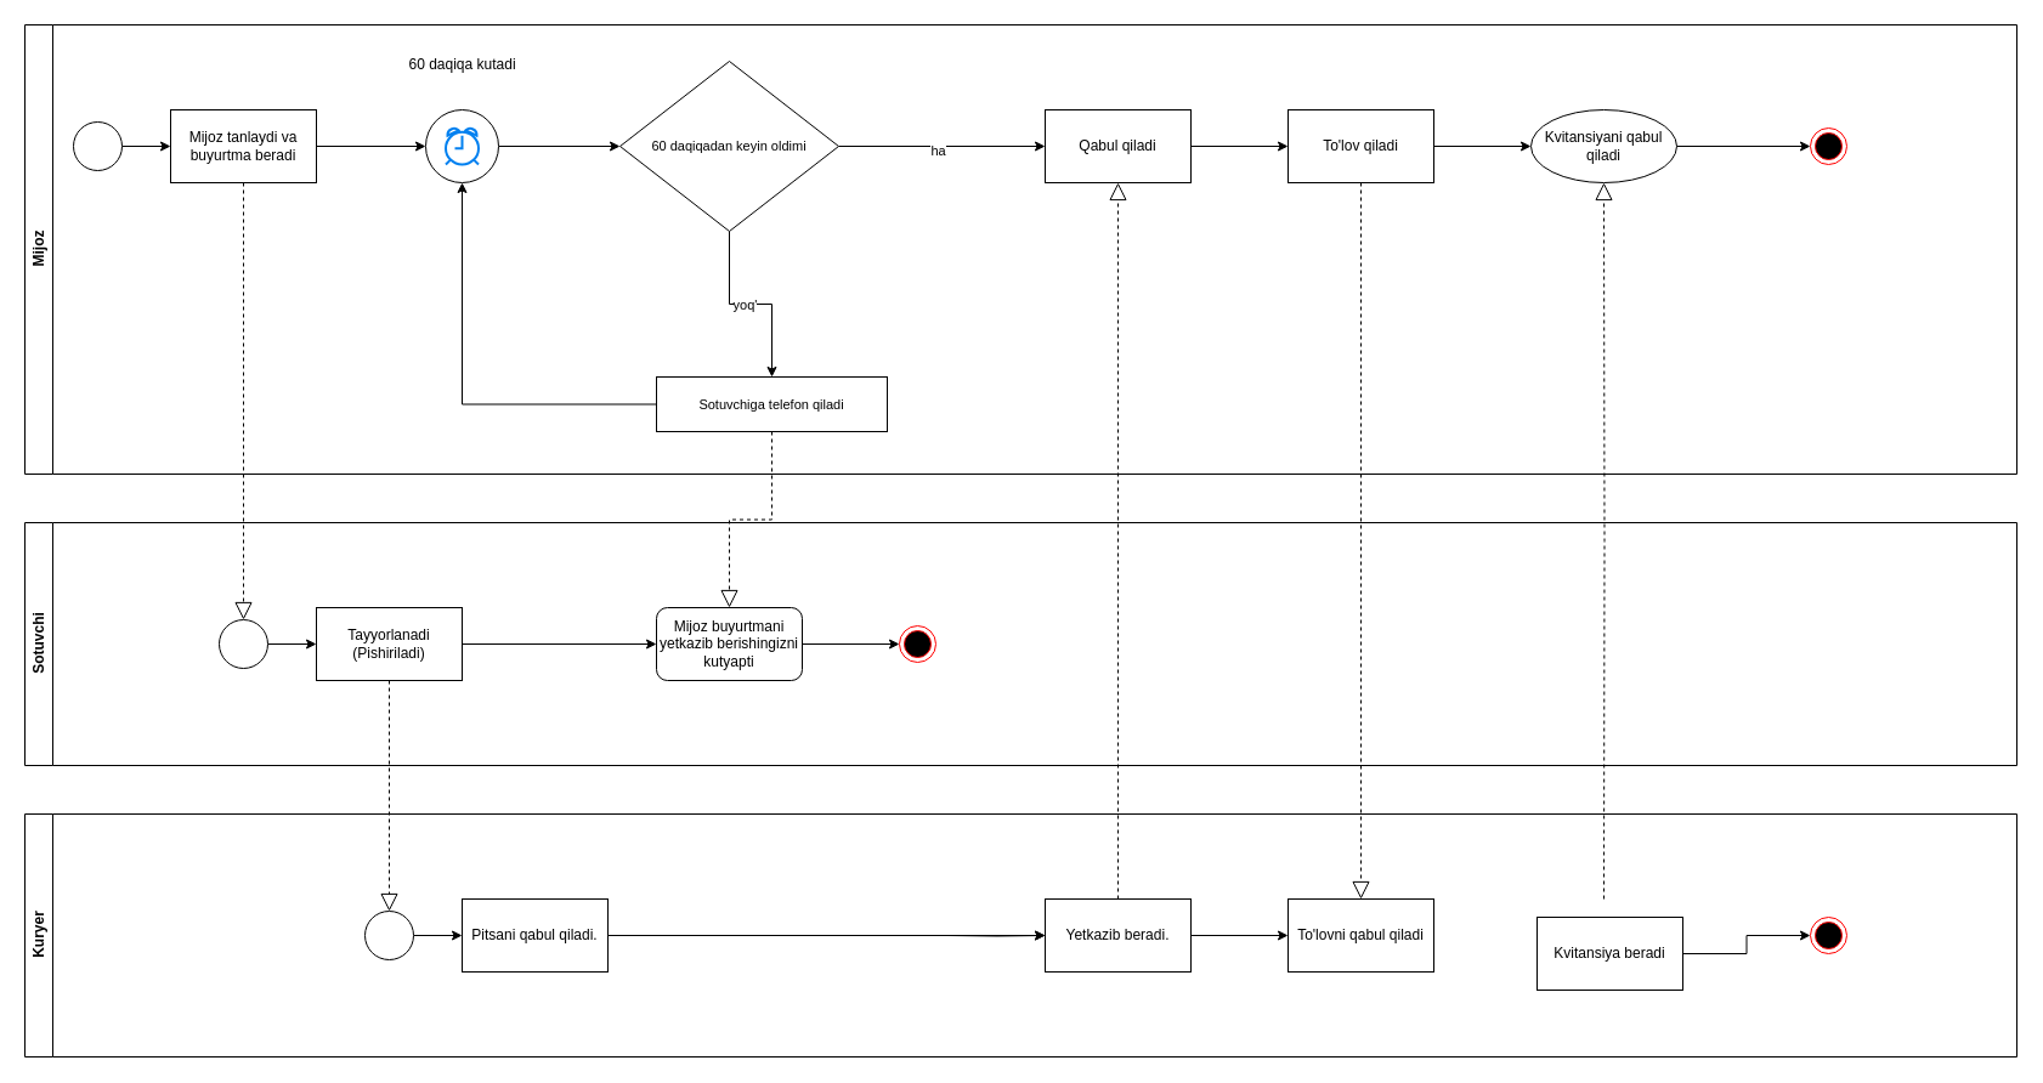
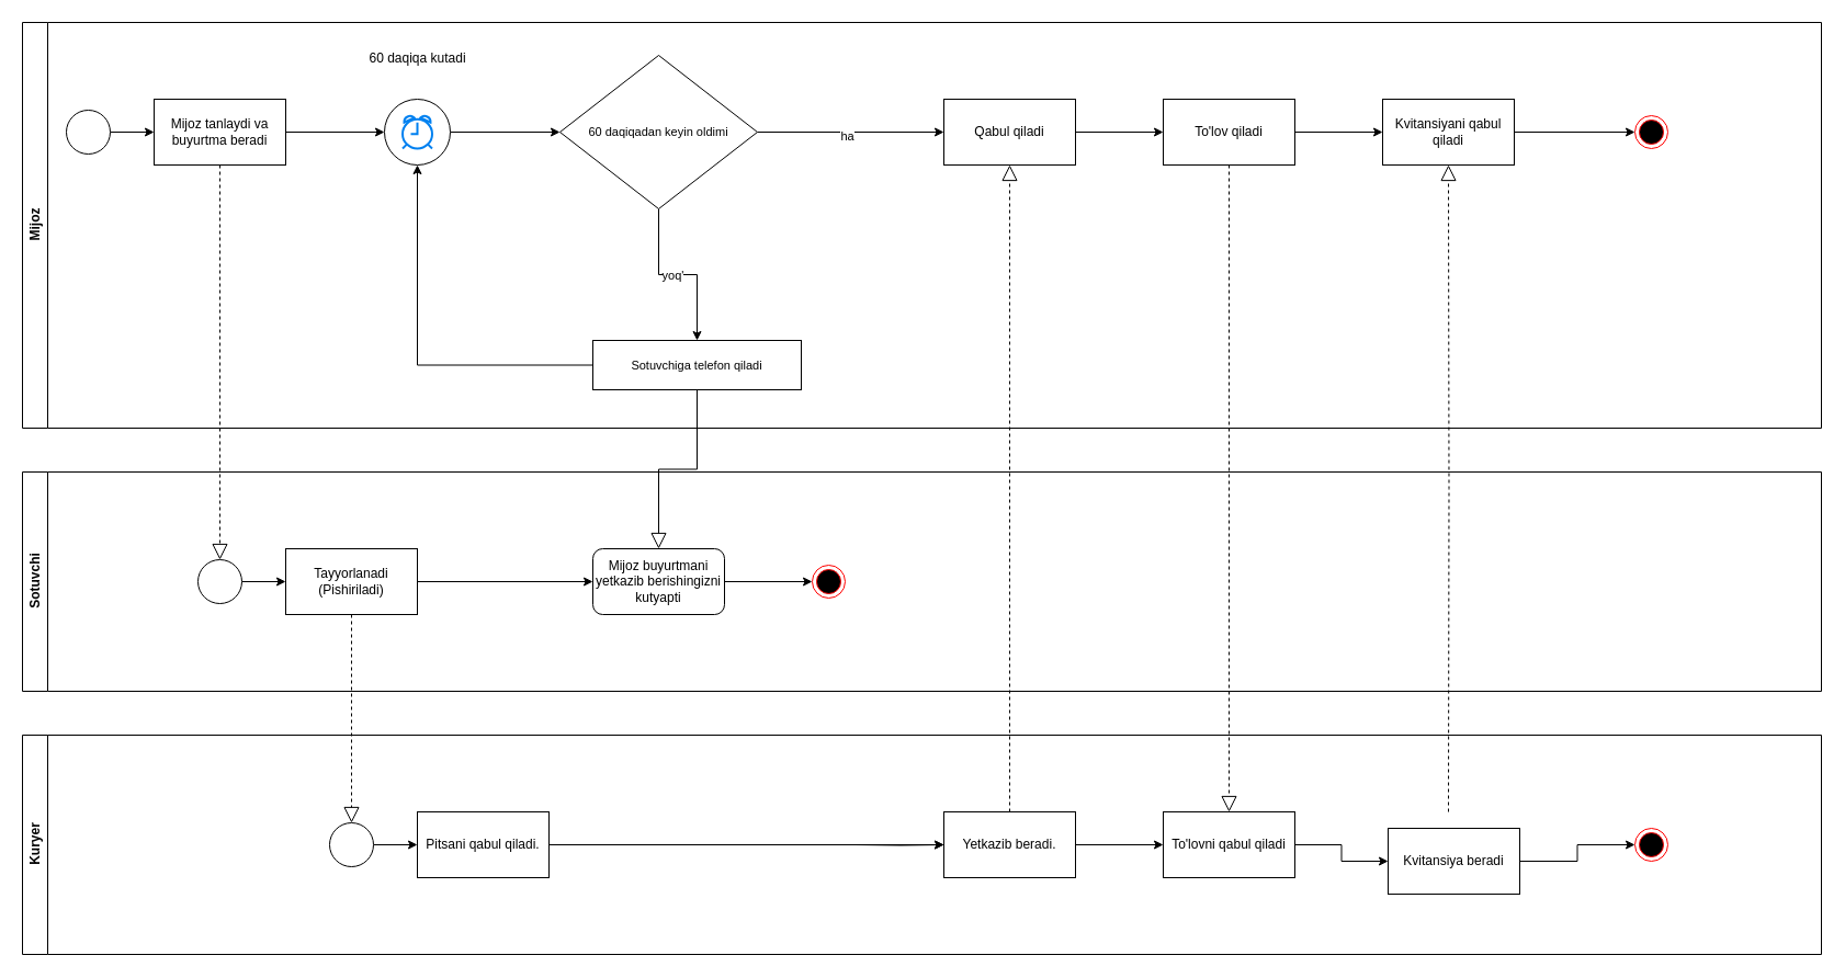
  <mxCell id="0" />
  <mxCell id="1" parent="0" />
  <mxCell id="2" value="Sotuvchi" style="swimlane;horizontal=0;whiteSpace=wrap;html=1;" parent="1" vertex="1"><mxGeometry y="430" width="1640" height="200" as="geometry" x="20" /></mxCell>
  <mxCell id="3" value="" style="edgeStyle=orthogonalEdgeStyle;rounded=0;orthogonalLoop=1;jettySize=auto;html=1;strokeColor=default;align=center;verticalAlign=middle;fontFamily=Helvetica;fontSize=11;fontColor=default;labelBackgroundColor=default;endArrow=classic;" parent="2" source="4" target="6" edge="1"><mxGeometry relative="1" as="geometry" /></mxCell>
  <mxCell id="4" value="" style="ellipse;whiteSpace=wrap;html=1;aspect=fixed;" parent="2" vertex="1"><mxGeometry x="160" y="80" width="40" height="40" as="geometry" /></mxCell>
  <mxCell id="5" value="" style="edgeStyle=orthogonalEdgeStyle;rounded=0;orthogonalLoop=1;jettySize=auto;html=1;strokeColor=default;align=center;verticalAlign=middle;fontFamily=Helvetica;fontSize=11;fontColor=default;labelBackgroundColor=default;endArrow=classic;" parent="2" source="6" target="7" edge="1"><mxGeometry relative="1" as="geometry" /></mxCell>
  <mxCell id="6" value="Tayyorlanadi&lt;br&gt;(Pishiriladi)" style="whiteSpace=wrap;html=1;" parent="2" vertex="1"><mxGeometry x="240" y="70" width="120" height="60" as="geometry" /></mxCell>
  <mxCell id="7" value="Mijoz buyurtmani yetkazib berishingizni kutyapti" style="whiteSpace=wrap;html=1;rounded=1;" parent="2" vertex="1"><mxGeometry x="520" y="70" width="120" height="60" as="geometry" /></mxCell>
  <mxCell id="8" value="" style="ellipse;html=1;shape=endState;fillColor=#000000;strokeColor=#ff0000;" parent="2" vertex="1"><mxGeometry x="720" y="85" width="30" height="30" as="geometry" /></mxCell>
  <mxCell id="9" style="edgeStyle=orthogonalEdgeStyle;rounded=0;orthogonalLoop=1;jettySize=auto;html=1;" parent="2" source="7" target="8" edge="1"><mxGeometry relative="1" as="geometry"><mxPoint x="720" y="100" as="targetPoint" /></mxGeometry></mxCell>
  <mxCell id="10" value="Mijoz" style="swimlane;horizontal=0;whiteSpace=wrap;html=1;" parent="1" vertex="1"><mxGeometry y="20" width="1640" height="370" as="geometry" x="20" /></mxCell>
  <mxCell id="11" value="" style="edgeStyle=orthogonalEdgeStyle;rounded=0;orthogonalLoop=1;jettySize=auto;html=1;" parent="10" source="12" target="14" edge="1"><mxGeometry relative="1" as="geometry" /></mxCell>
  <mxCell id="12" value="" style="ellipse;whiteSpace=wrap;html=1;aspect=fixed;" parent="10" vertex="1"><mxGeometry x="40" y="80" width="40" height="40" as="geometry" /></mxCell>
  <mxCell id="13" style="edgeStyle=orthogonalEdgeStyle;rounded=0;orthogonalLoop=1;jettySize=auto;html=1;exitX=1;exitY=0.5;exitDx=0;exitDy=0;entryX=0;entryY=0.5;entryDx=0;entryDy=0;" parent="10" source="14" target="29" edge="1"><mxGeometry relative="1" as="geometry" /></mxCell>
  <mxCell id="14" value="Mijoz tanlaydi va buyurtma beradi" style="whiteSpace=wrap;html=1;" parent="10" vertex="1"><mxGeometry x="120" y="70" width="120" height="60" as="geometry" /></mxCell>
  <mxCell id="15" value="Qabul qiladi" style="whiteSpace=wrap;html=1;" parent="10" vertex="1"><mxGeometry x="840" y="70" width="120" height="60" as="geometry" /></mxCell>
  <mxCell id="16" value="To'lov qiladi" style="whiteSpace=wrap;html=1;" parent="10" vertex="1"><mxGeometry x="1040" y="70" width="120" height="60" as="geometry" /></mxCell>
  <mxCell id="17" value="" style="edgeStyle=orthogonalEdgeStyle;rounded=0;orthogonalLoop=1;jettySize=auto;html=1;strokeColor=default;align=center;verticalAlign=middle;fontFamily=Helvetica;fontSize=11;fontColor=default;labelBackgroundColor=default;endArrow=classic;" parent="10" source="15" target="16" edge="1"><mxGeometry relative="1" as="geometry" /></mxCell>
- <mxCell id="18" value="Kvitansiyani qabul qiladi" style="ellipse;whiteSpace=wrap;html=1;" parent="10" vertex="1"><mxGeometry x="1240" y="70" width="120" height="60" as="geometry" /></mxCell>
+ <mxCell id="18" value="Kvitansiyani qabul qiladi" style="whiteSpace=wrap;html=1;" parent="10" vertex="1"><mxGeometry x="1240" y="70" width="120" height="60" as="geometry" /></mxCell>
  <mxCell id="19" value="" style="edgeStyle=orthogonalEdgeStyle;rounded=0;orthogonalLoop=1;jettySize=auto;html=1;strokeColor=default;align=center;verticalAlign=middle;fontFamily=Helvetica;fontSize=11;fontColor=default;labelBackgroundColor=default;endArrow=classic;" parent="10" source="16" target="18" edge="1"><mxGeometry relative="1" as="geometry" /></mxCell>
  <mxCell id="20" value="" style="edgeStyle=orthogonalEdgeStyle;rounded=0;orthogonalLoop=1;jettySize=auto;html=1;strokeColor=default;align=center;verticalAlign=middle;fontFamily=Helvetica;fontSize=11;fontColor=default;labelBackgroundColor=default;endArrow=classic;entryX=0;entryY=0.5;entryDx=0;entryDy=0;" parent="10" source="18" target="31" edge="1"><mxGeometry relative="1" as="geometry"><mxPoint x="1460" y="100.0" as="targetPoint" /></mxGeometry></mxCell>
  <mxCell id="21" style="edgeStyle=orthogonalEdgeStyle;rounded=0;orthogonalLoop=1;jettySize=auto;html=1;exitX=1;exitY=0.5;exitDx=0;exitDy=0;entryX=0;entryY=0.5;entryDx=0;entryDy=0;strokeColor=default;align=center;verticalAlign=middle;fontFamily=Helvetica;fontSize=11;fontColor=default;labelBackgroundColor=default;endArrow=classic;" parent="10" source="25" target="15" edge="1"><mxGeometry relative="1" as="geometry" /></mxCell>
  <mxCell id="22" value="ha" style="edgeLabel;html=1;align=center;verticalAlign=middle;resizable=0;points=[];fontFamily=Helvetica;fontSize=11;fontColor=default;labelBackgroundColor=default;" parent="21" vertex="1" connectable="0"><mxGeometry x="-0.048" y="-3" relative="1" as="geometry"><mxPoint as="offset" /></mxGeometry></mxCell>
  <mxCell id="23" value="" style="edgeStyle=orthogonalEdgeStyle;rounded=0;orthogonalLoop=1;jettySize=auto;html=1;strokeColor=default;align=center;verticalAlign=middle;fontFamily=Helvetica;fontSize=11;fontColor=default;labelBackgroundColor=default;endArrow=classic;" parent="10" source="25" target="26" edge="1"><mxGeometry relative="1" as="geometry" /></mxCell>
  <mxCell id="24" value="yoq'" style="edgeLabel;html=1;align=center;verticalAlign=middle;resizable=0;points=[];fontFamily=Helvetica;fontSize=11;fontColor=default;labelBackgroundColor=default;" parent="23" vertex="1" connectable="0"><mxGeometry x="-0.065" relative="1" as="geometry"><mxPoint as="offset" /></mxGeometry></mxCell>
  <mxCell id="25" value="60 daqiqadan keyin oldimi" style="rhombus;whiteSpace=wrap;html=1;fontFamily=Helvetica;fontSize=11;fontColor=default;labelBackgroundColor=default;" parent="10" vertex="1"><mxGeometry x="490" y="30" width="180" height="140" as="geometry" /></mxCell>
  <mxCell id="26" value="Sotuvchiga telefon qiladi" style="whiteSpace=wrap;html=1;fontSize=11;labelBackgroundColor=default;" parent="10" vertex="1"><mxGeometry x="520" y="290" width="190" height="45" as="geometry" /></mxCell>
  <mxCell id="27" style="edgeStyle=orthogonalEdgeStyle;rounded=0;orthogonalLoop=1;jettySize=auto;html=1;exitX=0;exitY=0.5;exitDx=0;exitDy=0;entryX=0.5;entryY=1;entryDx=0;entryDy=0;strokeColor=default;align=center;verticalAlign=middle;fontFamily=Helvetica;fontSize=11;fontColor=default;labelBackgroundColor=default;endArrow=classic;" parent="10" source="26" target="29" edge="1"><mxGeometry relative="1" as="geometry"><mxPoint x="360.48" y="123.48" as="targetPoint" /></mxGeometry></mxCell>
  <mxCell id="28" style="edgeStyle=orthogonalEdgeStyle;rounded=0;orthogonalLoop=1;jettySize=auto;html=1;exitX=1;exitY=0.5;exitDx=0;exitDy=0;entryX=0;entryY=0.5;entryDx=0;entryDy=0;" parent="10" source="29" target="25" edge="1"><mxGeometry relative="1" as="geometry" /></mxCell>
  <mxCell id="29" value="" style="ellipse;whiteSpace=wrap;html=1;aspect=fixed;" parent="10" vertex="1"><mxGeometry x="330" y="70" width="60" height="60" as="geometry" /></mxCell>
  <mxCell id="30" value="" style="html=1;verticalLabelPosition=bottom;align=center;labelBackgroundColor=#ffffff;verticalAlign=top;strokeWidth=2;strokeColor=#0080F0;shadow=0;dashed=0;shape=mxgraph.ios7.icons.alarm_clock;" parent="10" vertex="1"><mxGeometry x="346.5" y="85" width="27" height="30" as="geometry" /></mxCell>
  <mxCell id="31" value="" style="ellipse;html=1;shape=endState;fillColor=#000000;strokeColor=#ff0000;" parent="10" vertex="1"><mxGeometry x="1470" y="85" width="30" height="30" as="geometry" /></mxCell>
  <mxCell id="32" value="Kuryer" style="swimlane;horizontal=0;whiteSpace=wrap;html=1;startSize=23;" parent="1" vertex="1"><mxGeometry y="670" width="1640" height="200" as="geometry" x="20" /></mxCell>
  <mxCell id="33" value="" style="edgeStyle=orthogonalEdgeStyle;rounded=0;orthogonalLoop=1;jettySize=auto;html=1;strokeColor=default;align=center;verticalAlign=middle;fontFamily=Helvetica;fontSize=11;fontColor=default;labelBackgroundColor=default;endArrow=classic;" parent="32" source="34" target="36" edge="1"><mxGeometry relative="1" as="geometry" /></mxCell>
  <mxCell id="34" value="" style="ellipse;whiteSpace=wrap;html=1;aspect=fixed;" parent="32" vertex="1"><mxGeometry x="280" y="80" width="40" height="40" as="geometry" /></mxCell>
  <mxCell id="35" style="edgeStyle=orthogonalEdgeStyle;rounded=0;orthogonalLoop=1;jettySize=auto;html=1;exitX=1;exitY=0.5;exitDx=0;exitDy=0;strokeColor=default;align=center;verticalAlign=middle;fontFamily=Helvetica;fontSize=11;fontColor=default;labelBackgroundColor=default;endArrow=classic;" parent="32" source="36" target="39" edge="1"><mxGeometry relative="1" as="geometry" /></mxCell>
  <mxCell id="36" value="Pitsani qabul qiladi." style="whiteSpace=wrap;html=1;" parent="32" vertex="1"><mxGeometry x="360" y="70" width="120" height="60" as="geometry" /></mxCell>
  <mxCell id="37" value="" style="endArrow=block;dashed=1;endFill=0;endSize=12;html=1;rounded=0;strokeColor=default;align=center;verticalAlign=middle;fontFamily=Helvetica;fontSize=11;fontColor=default;labelBackgroundColor=default;edgeStyle=orthogonalEdgeStyle;exitX=0.5;exitY=0;exitDx=0;exitDy=0;entryX=0.5;entryY=1;entryDx=0;entryDy=0;" parent="32" target="18" edge="1"><mxGeometry width="160" relative="1" as="geometry"><mxPoint x="1300" y="70" as="sourcePoint" /><mxPoint x="1300" y="-350" as="targetPoint" /></mxGeometry></mxCell>
  <mxCell id="38" value="" style="edgeStyle=orthogonalEdgeStyle;rounded=0;orthogonalLoop=1;jettySize=auto;html=1;strokeColor=default;align=center;verticalAlign=middle;fontFamily=Helvetica;fontSize=11;fontColor=default;labelBackgroundColor=default;endArrow=classic;" parent="32" source="39" target="41" edge="1"><mxGeometry relative="1" as="geometry" /></mxCell>
  <mxCell id="39" value="Yetkazib beradi." style="whiteSpace=wrap;html=1;" parent="32" vertex="1"><mxGeometry x="840" y="70" width="120" height="60" as="geometry" /></mxCell>
  <mxCell id="40" value="" style="edgeStyle=orthogonalEdgeStyle;rounded=0;orthogonalLoop=1;jettySize=auto;html=1;strokeColor=default;align=center;verticalAlign=middle;fontFamily=Helvetica;fontSize=11;fontColor=default;labelBackgroundColor=default;endArrow=classic;" parent="32" target="39" edge="1"><mxGeometry relative="1" as="geometry"><mxPoint x="760" y="100" as="sourcePoint" /></mxGeometry></mxCell>
  <mxCell id="41" value="To'lovni qabul qiladi" style="whiteSpace=wrap;html=1;" parent="32" vertex="1"><mxGeometry x="1040" y="70" width="120" height="60" as="geometry" /></mxCell>
  <mxCell id="42" style="edgeStyle=orthogonalEdgeStyle;rounded=0;orthogonalLoop=1;jettySize=auto;html=1;entryX=0;entryY=0.5;entryDx=0;entryDy=0;" parent="32" source="43" target="45" edge="1"><mxGeometry relative="1" as="geometry" /></mxCell>
  <mxCell id="43" value="Kvitansiya beradi" style="whiteSpace=wrap;html=1;" parent="32" vertex="1"><mxGeometry x="1245" y="85" width="120" height="60" as="geometry" /></mxCell>
+ <mxCell id="44" value="" style="edgeStyle=orthogonalEdgeStyle;rounded=0;orthogonalLoop=1;jettySize=auto;html=1;strokeColor=default;align=center;verticalAlign=middle;fontFamily=Helvetica;fontSize=11;fontColor=default;labelBackgroundColor=default;endArrow=classic;" parent="32" source="41" target="43" edge="1"><mxGeometry relative="1" as="geometry" /></mxCell>
  <mxCell id="45" value="" style="ellipse;html=1;shape=endState;fillColor=#000000;strokeColor=#ff0000;" parent="32" vertex="1"><mxGeometry x="1470" y="85" width="30" height="30" as="geometry" /></mxCell>
  <mxCell id="46" value="" style="endArrow=block;dashed=1;endFill=0;endSize=12;html=1;rounded=0;strokeColor=default;align=center;verticalAlign=middle;fontFamily=Helvetica;fontSize=11;fontColor=default;labelBackgroundColor=default;edgeStyle=orthogonalEdgeStyle;entryX=0.5;entryY=0;entryDx=0;entryDy=0;exitX=0.5;exitY=1;exitDx=0;exitDy=0;" parent="1" source="14" target="4" edge="1"><mxGeometry width="160" relative="1" as="geometry"><mxPoint x="170" y="340" as="sourcePoint" /><mxPoint x="330" y="340" as="targetPoint" /></mxGeometry></mxCell>
  <mxCell id="47" value="" style="endArrow=block;dashed=1;endFill=0;endSize=12;html=1;rounded=0;strokeColor=default;align=center;verticalAlign=middle;fontFamily=Helvetica;fontSize=11;fontColor=default;labelBackgroundColor=default;edgeStyle=orthogonalEdgeStyle;entryX=0.5;entryY=0;entryDx=0;entryDy=0;exitX=0.5;exitY=1;exitDx=0;exitDy=0;" parent="1" edge="1"><mxGeometry width="160" relative="1" as="geometry"><mxPoint x="320" y="560" as="sourcePoint" /><mxPoint x="320" y="750" as="targetPoint" /></mxGeometry></mxCell>
  <mxCell id="48" value="" style="endArrow=block;dashed=1;endFill=0;endSize=12;html=1;rounded=0;strokeColor=default;align=center;verticalAlign=middle;fontFamily=Helvetica;fontSize=11;fontColor=default;labelBackgroundColor=default;edgeStyle=orthogonalEdgeStyle;entryX=0.5;entryY=1;entryDx=0;entryDy=0;exitX=0.5;exitY=0;exitDx=0;exitDy=0;" parent="1" source="39" target="15" edge="1"><mxGeometry width="160" relative="1" as="geometry"><mxPoint x="920" y="730" as="sourcePoint" /><mxPoint x="1010" y="750" as="targetPoint" /></mxGeometry></mxCell>
  <mxCell id="49" value="" style="endArrow=block;dashed=1;endFill=0;endSize=12;html=1;rounded=0;strokeColor=default;align=center;verticalAlign=middle;fontFamily=Helvetica;fontSize=11;fontColor=default;labelBackgroundColor=default;edgeStyle=orthogonalEdgeStyle;entryX=0.5;entryY=0;entryDx=0;entryDy=0;exitX=0.5;exitY=1;exitDx=0;exitDy=0;" parent="1" source="16" target="41" edge="1"><mxGeometry width="160" relative="1" as="geometry"><mxPoint x="1120" y="320" as="sourcePoint" /><mxPoint x="1120" y="510" as="targetPoint" /></mxGeometry></mxCell>
- <mxCell id="50" value="" style="endArrow=block;dashed=1;endFill=0;endSize=12;html=1;rounded=0;strokeColor=default;align=center;verticalAlign=middle;fontFamily=Helvetica;fontSize=11;fontColor=default;labelBackgroundColor=default;edgeStyle=orthogonalEdgeStyle;entryX=0.5;entryY=0;entryDx=0;entryDy=0;exitX=0.5;exitY=1;exitDx=0;exitDy=0;" parent="1" source="26" target="7" edge="1"><mxGeometry width="160" relative="1" as="geometry"><mxPoint x="600" y="370" as="sourcePoint" /><mxPoint x="600" y="730" as="targetPoint" /></mxGeometry></mxCell>
+ <mxCell id="50" value="" style="endArrow=block;dashed=0;endFill=0;endSize=12;html=1;rounded=0;strokeColor=default;align=center;verticalAlign=middle;fontFamily=Helvetica;fontSize=11;fontColor=default;labelBackgroundColor=default;edgeStyle=orthogonalEdgeStyle;entryX=0.5;entryY=0;entryDx=0;entryDy=0;exitX=0.5;exitY=1;exitDx=0;exitDy=0;" parent="1" source="26" target="7" edge="1"><mxGeometry width="160" relative="1" as="geometry"><mxPoint x="600" y="370" as="sourcePoint" /><mxPoint x="600" y="730" as="targetPoint" /></mxGeometry></mxCell>
  <mxCell id="51" value="60 daqiqa kutadi" style="text;html=1;align=center;verticalAlign=middle;resizable=0;points=[];autosize=1;strokeColor=none;fillColor=none;" parent="1" vertex="1"><mxGeometry x="325" y="38" width="110" height="30" as="geometry" /></mxCell>
